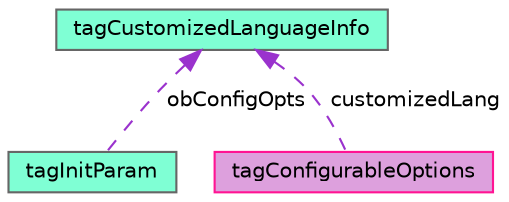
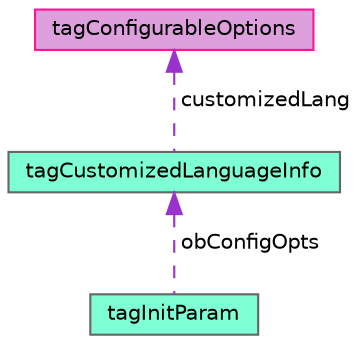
  digraph {
    node [color=gray40 fillcolor=aquamarine fontname=Helvetica fontsize=10 shape=record style=filled]
    edge [color=darkorchid3 dir=back fontname=Helvetica fontsize=10 labelfontname=Helvetica labelfontsize=10 style=dashed]
    n1 [fontcolor=black height=0.2 label=tagInitParam width=0.4]
    n2 [color=deeppink fillcolor=plum height=0.2 label=tagConfigurableOptions width=0.4]
    n3 [height=0.2 label=tagCustomizedLanguageInfo width=0.4]
    n3 -> n1 [label=" obConfigOpts"]
-   n3 -> n2 [label=" customizedLang"]
+   n2 -> n3 [label=" customizedLang"]
  }
